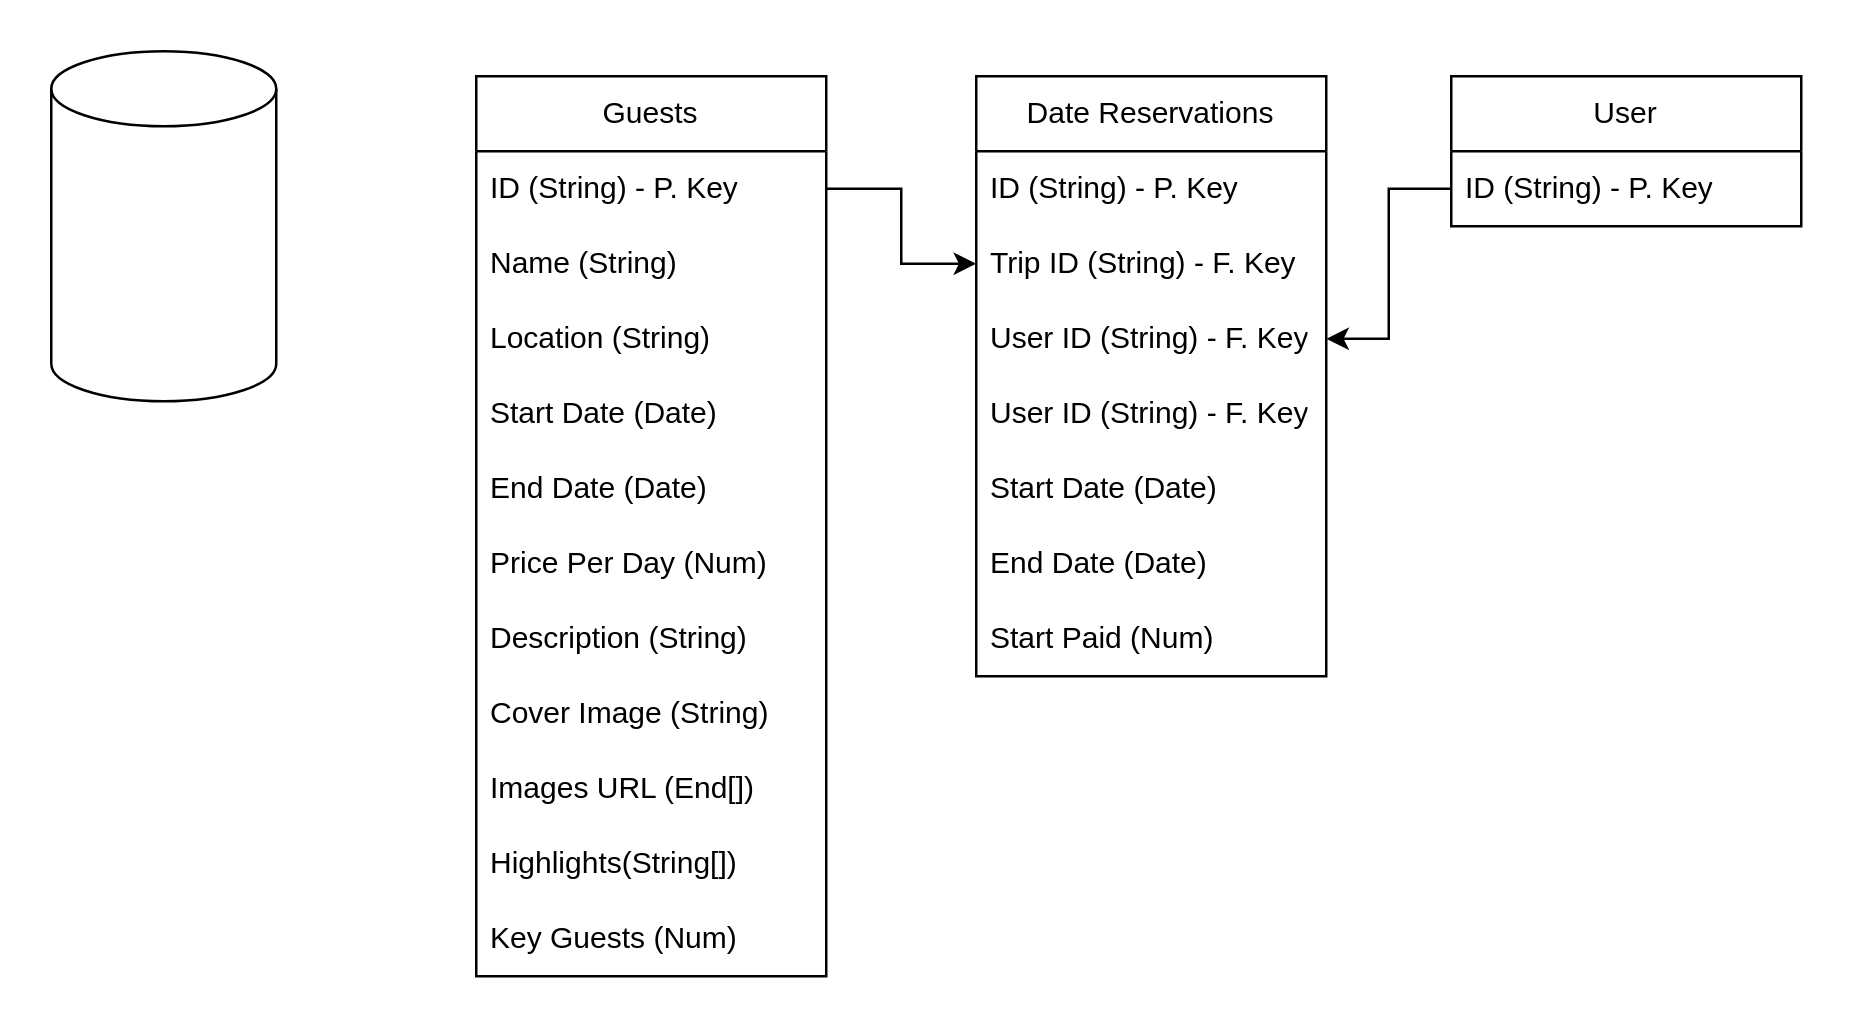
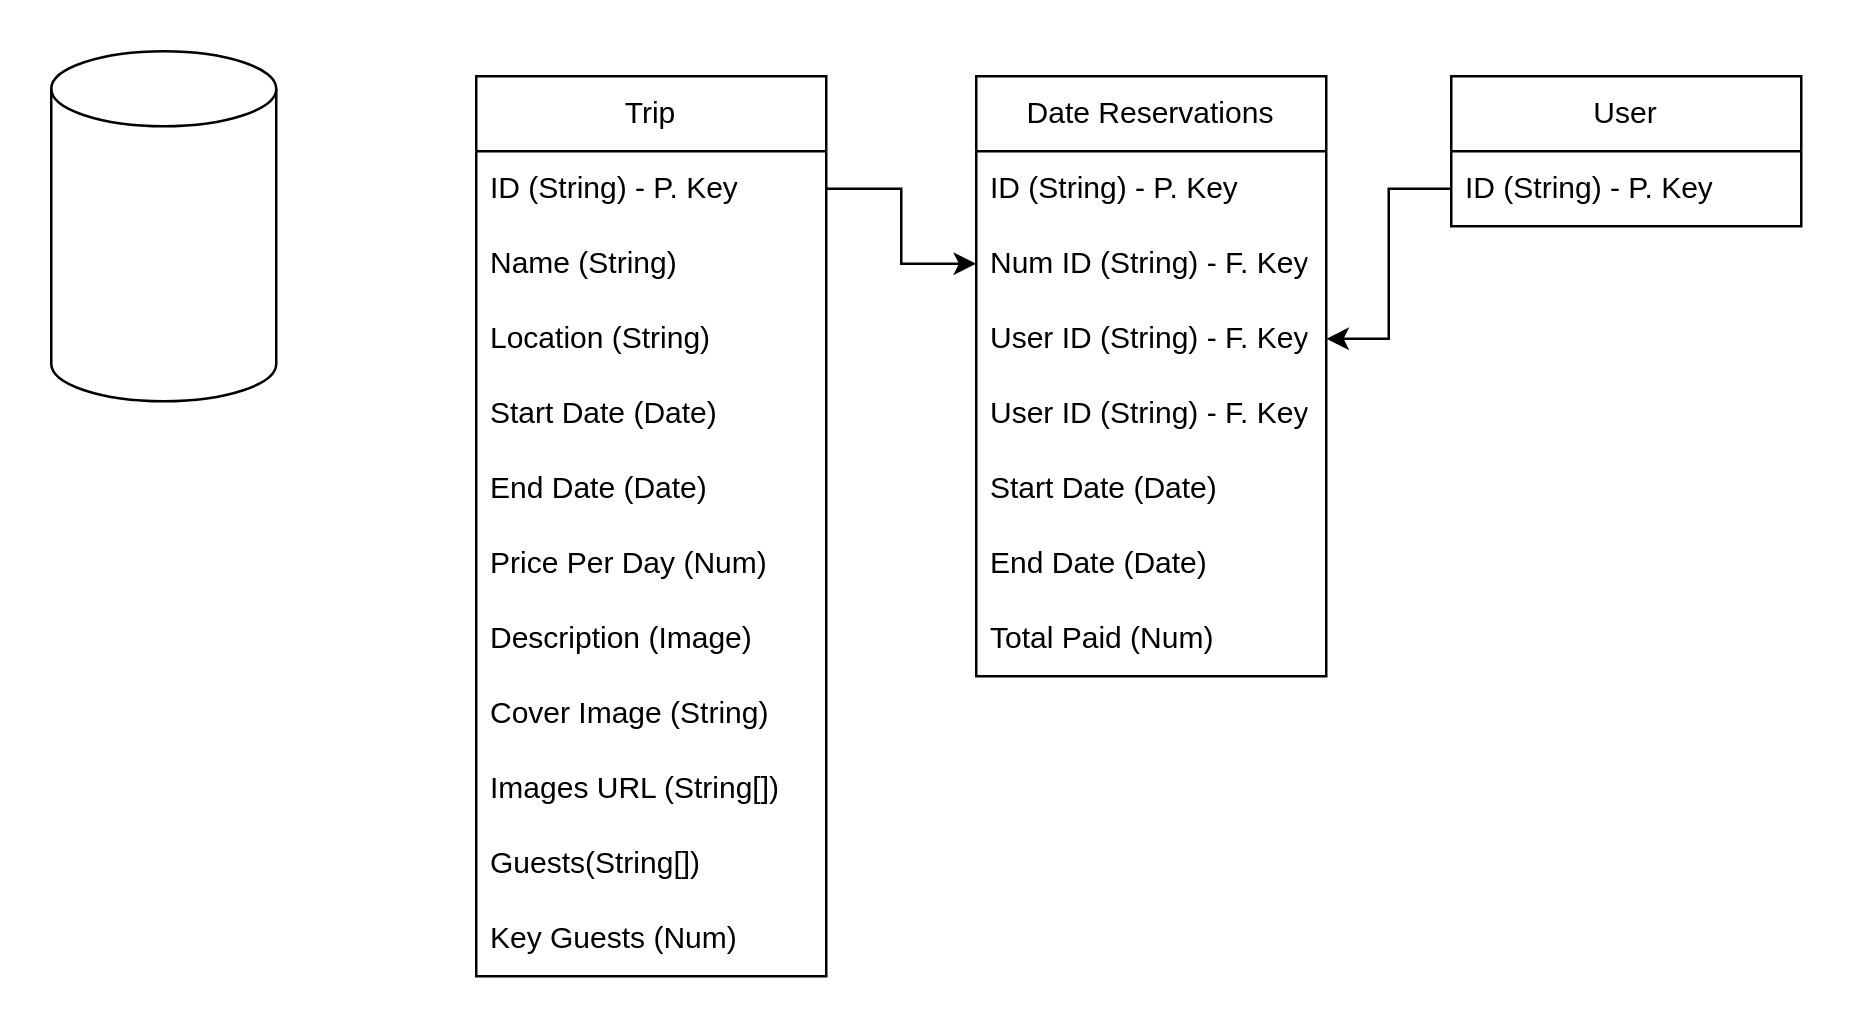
  <mxCell id="0" />
  <mxCell id="1" parent="0" />
  <mxCell id="2" value="" style="shape=cylinder3;whiteSpace=wrap;html=1;boundedLbl=1;backgroundOutline=1;size=15;" vertex="1" parent="1"><mxGeometry x="20" y="20" width="90" height="140" as="geometry" /></mxCell>
- <mxCell id="3" value="Guests" style="swimlane;fontStyle=0;childLayout=stackLayout;horizontal=1;startSize=30;horizontalStack=0;resizeParent=1;resizeParentMax=0;resizeLast=0;collapsible=1;marginBottom=0;whiteSpace=wrap;html=1;" vertex="1" parent="1"><mxGeometry x="190" y="30" width="140" height="360" as="geometry"><mxRectangle x="290" y="140" width="60" height="30" as="alternateBounds" /></mxGeometry></mxCell>
+ <mxCell id="3" value="Trip" style="swimlane;fontStyle=0;childLayout=stackLayout;horizontal=1;startSize=30;horizontalStack=0;resizeParent=1;resizeParentMax=0;resizeLast=0;collapsible=1;marginBottom=0;whiteSpace=wrap;html=1;" vertex="1" parent="1"><mxGeometry x="190" y="30" width="140" height="360" as="geometry"><mxRectangle x="290" y="140" width="60" height="30" as="alternateBounds" /></mxGeometry></mxCell>
  <mxCell id="4" value="ID (String) - P. Key" style="text;strokeColor=none;fillColor=none;align=left;verticalAlign=middle;spacingLeft=4;spacingRight=4;overflow=hidden;points=[[0,0.5],[1,0.5]];portConstraint=eastwest;rotatable=0;whiteSpace=wrap;html=1;" vertex="1" parent="3"><mxGeometry y="30" width="140" height="30" as="geometry" /></mxCell>
  <mxCell id="5" value="Name (String)" style="text;strokeColor=none;fillColor=none;align=left;verticalAlign=middle;spacingLeft=4;spacingRight=4;overflow=hidden;points=[[0,0.5],[1,0.5]];portConstraint=eastwest;rotatable=0;whiteSpace=wrap;html=1;" vertex="1" parent="3"><mxGeometry y="60" width="140" height="30" as="geometry" /></mxCell>
  <mxCell id="6" value="Location (String)" style="text;strokeColor=none;fillColor=none;align=left;verticalAlign=middle;spacingLeft=4;spacingRight=4;overflow=hidden;points=[[0,0.5],[1,0.5]];portConstraint=eastwest;rotatable=0;whiteSpace=wrap;html=1;" vertex="1" parent="3"><mxGeometry y="90" width="140" height="30" as="geometry" /></mxCell>
  <mxCell id="7" value="Start Date (Date)" style="text;strokeColor=none;fillColor=none;align=left;verticalAlign=middle;spacingLeft=4;spacingRight=4;overflow=hidden;points=[[0,0.5],[1,0.5]];portConstraint=eastwest;rotatable=0;whiteSpace=wrap;html=1;" vertex="1" parent="3"><mxGeometry y="120" width="140" height="30" as="geometry" /></mxCell>
  <mxCell id="8" value="End Date (Date)" style="text;strokeColor=none;fillColor=none;align=left;verticalAlign=middle;spacingLeft=4;spacingRight=4;overflow=hidden;points=[[0,0.5],[1,0.5]];portConstraint=eastwest;rotatable=0;whiteSpace=wrap;html=1;" vertex="1" parent="3"><mxGeometry y="150" width="140" height="30" as="geometry" /></mxCell>
  <mxCell id="9" value="Price Per Day (Num)" style="text;strokeColor=none;fillColor=none;align=left;verticalAlign=middle;spacingLeft=4;spacingRight=4;overflow=hidden;points=[[0,0.5],[1,0.5]];portConstraint=eastwest;rotatable=0;whiteSpace=wrap;html=1;" vertex="1" parent="3"><mxGeometry y="180" width="140" height="30" as="geometry" /></mxCell>
- <mxCell id="10" value="Description (String)" style="text;strokeColor=none;fillColor=none;align=left;verticalAlign=middle;spacingLeft=4;spacingRight=4;overflow=hidden;points=[[0,0.5],[1,0.5]];portConstraint=eastwest;rotatable=0;whiteSpace=wrap;html=1;" vertex="1" parent="3"><mxGeometry y="210" width="140" height="30" as="geometry" /></mxCell>
+ <mxCell id="10" value="Description (Image)" style="text;strokeColor=none;fillColor=none;align=left;verticalAlign=middle;spacingLeft=4;spacingRight=4;overflow=hidden;points=[[0,0.5],[1,0.5]];portConstraint=eastwest;rotatable=0;whiteSpace=wrap;html=1;" vertex="1" parent="3"><mxGeometry y="210" width="140" height="30" as="geometry" /></mxCell>
  <mxCell id="11" value="Cover Image (String)" style="text;strokeColor=none;fillColor=none;align=left;verticalAlign=middle;spacingLeft=4;spacingRight=4;overflow=hidden;points=[[0,0.5],[1,0.5]];portConstraint=eastwest;rotatable=0;whiteSpace=wrap;html=1;" vertex="1" parent="3"><mxGeometry y="240" width="140" height="30" as="geometry" /></mxCell>
- <mxCell id="12" value="Images URL (End[])" style="text;strokeColor=none;fillColor=none;align=left;verticalAlign=middle;spacingLeft=4;spacingRight=4;overflow=hidden;points=[[0,0.5],[1,0.5]];portConstraint=eastwest;rotatable=0;whiteSpace=wrap;html=1;" vertex="1" parent="3"><mxGeometry y="270" width="140" height="30" as="geometry" /></mxCell>
- <mxCell id="13" value="Highlights(String[])" style="text;strokeColor=none;fillColor=none;align=left;verticalAlign=middle;spacingLeft=4;spacingRight=4;overflow=hidden;points=[[0,0.5],[1,0.5]];portConstraint=eastwest;rotatable=0;whiteSpace=wrap;html=1;" vertex="1" parent="3"><mxGeometry y="300" width="140" height="30" as="geometry" /></mxCell>
+ <mxCell id="12" value="Images URL (String[])" style="text;strokeColor=none;fillColor=none;align=left;verticalAlign=middle;spacingLeft=4;spacingRight=4;overflow=hidden;points=[[0,0.5],[1,0.5]];portConstraint=eastwest;rotatable=0;whiteSpace=wrap;html=1;" vertex="1" parent="3"><mxGeometry y="270" width="140" height="30" as="geometry" /></mxCell>
+ <mxCell id="13" value="Guests(String[])" style="text;strokeColor=none;fillColor=none;align=left;verticalAlign=middle;spacingLeft=4;spacingRight=4;overflow=hidden;points=[[0,0.5],[1,0.5]];portConstraint=eastwest;rotatable=0;whiteSpace=wrap;html=1;" vertex="1" parent="3"><mxGeometry y="300" width="140" height="30" as="geometry" /></mxCell>
  <mxCell id="14" value="Key Guests (Num)" style="text;strokeColor=none;fillColor=none;align=left;verticalAlign=middle;spacingLeft=4;spacingRight=4;overflow=hidden;points=[[0,0.5],[1,0.5]];portConstraint=eastwest;rotatable=0;whiteSpace=wrap;html=1;" vertex="1" parent="3"><mxGeometry y="330" width="140" height="30" as="geometry" /></mxCell>
  <mxCell id="15" value="Date Reservations" style="swimlane;fontStyle=0;childLayout=stackLayout;horizontal=1;startSize=30;horizontalStack=0;resizeParent=1;resizeParentMax=0;resizeLast=0;collapsible=1;marginBottom=0;whiteSpace=wrap;html=1;" vertex="1" parent="1"><mxGeometry x="390" y="30" width="140" height="240" as="geometry" /></mxCell>
  <mxCell id="16" value="ID (String) - P. Key" style="text;strokeColor=none;fillColor=none;align=left;verticalAlign=middle;spacingLeft=4;spacingRight=4;overflow=hidden;points=[[0,0.5],[1,0.5]];portConstraint=eastwest;rotatable=0;whiteSpace=wrap;html=1;" vertex="1" parent="15"><mxGeometry y="30" width="140" height="30" as="geometry" /></mxCell>
- <mxCell id="17" value="Trip ID (String) - F. Key" style="text;strokeColor=none;fillColor=none;align=left;verticalAlign=middle;spacingLeft=4;spacingRight=4;overflow=hidden;points=[[0,0.5],[1,0.5]];portConstraint=eastwest;rotatable=0;whiteSpace=wrap;html=1;" vertex="1" parent="15"><mxGeometry y="60" width="140" height="30" as="geometry" /></mxCell>
+ <mxCell id="17" value="Num ID (String) - F. Key" style="text;strokeColor=none;fillColor=none;align=left;verticalAlign=middle;spacingLeft=4;spacingRight=4;overflow=hidden;points=[[0,0.5],[1,0.5]];portConstraint=eastwest;rotatable=0;whiteSpace=wrap;html=1;" vertex="1" parent="15"><mxGeometry y="60" width="140" height="30" as="geometry" /></mxCell>
  <mxCell id="18" value="User ID (String) - F. Key" style="text;strokeColor=none;fillColor=none;align=left;verticalAlign=middle;spacingLeft=4;spacingRight=4;overflow=hidden;points=[[0,0.5],[1,0.5]];portConstraint=eastwest;rotatable=0;whiteSpace=wrap;html=1;" vertex="1" parent="15"><mxGeometry y="90" width="140" height="30" as="geometry" /></mxCell>
  <mxCell id="19" value="User ID (String) - F. Key" style="text;strokeColor=none;fillColor=none;align=left;verticalAlign=middle;spacingLeft=4;spacingRight=4;overflow=hidden;points=[[0,0.5],[1,0.5]];portConstraint=eastwest;rotatable=0;whiteSpace=wrap;html=1;" vertex="1" parent="15"><mxGeometry y="120" width="140" height="30" as="geometry" /></mxCell>
  <mxCell id="20" value="Start Date (Date)" style="text;strokeColor=none;fillColor=none;align=left;verticalAlign=middle;spacingLeft=4;spacingRight=4;overflow=hidden;points=[[0,0.5],[1,0.5]];portConstraint=eastwest;rotatable=0;whiteSpace=wrap;html=1;" vertex="1" parent="15"><mxGeometry y="150" width="140" height="30" as="geometry" /></mxCell>
  <mxCell id="21" value="End Date (Date)" style="text;strokeColor=none;fillColor=none;align=left;verticalAlign=middle;spacingLeft=4;spacingRight=4;overflow=hidden;points=[[0,0.5],[1,0.5]];portConstraint=eastwest;rotatable=0;whiteSpace=wrap;html=1;" vertex="1" parent="15"><mxGeometry y="180" width="140" height="30" as="geometry" /></mxCell>
- <mxCell id="22" value="Start Paid (Num)" style="text;strokeColor=none;fillColor=none;align=left;verticalAlign=middle;spacingLeft=4;spacingRight=4;overflow=hidden;points=[[0,0.5],[1,0.5]];portConstraint=eastwest;rotatable=0;whiteSpace=wrap;html=1;" vertex="1" parent="15"><mxGeometry y="210" width="140" height="30" as="geometry" /></mxCell>
+ <mxCell id="22" value="Total Paid (Num)" style="text;strokeColor=none;fillColor=none;align=left;verticalAlign=middle;spacingLeft=4;spacingRight=4;overflow=hidden;points=[[0,0.5],[1,0.5]];portConstraint=eastwest;rotatable=0;whiteSpace=wrap;html=1;" vertex="1" parent="15"><mxGeometry y="210" width="140" height="30" as="geometry" /></mxCell>
  <mxCell id="23" value="User" style="swimlane;fontStyle=0;childLayout=stackLayout;horizontal=1;startSize=30;horizontalStack=0;resizeParent=1;resizeParentMax=0;resizeLast=0;collapsible=1;marginBottom=0;whiteSpace=wrap;html=1;" vertex="1" parent="1"><mxGeometry x="580" y="30" width="140" height="60" as="geometry" /></mxCell>
  <mxCell id="24" value="ID (String) - P. Key" style="text;strokeColor=none;fillColor=none;align=left;verticalAlign=middle;spacingLeft=4;spacingRight=4;overflow=hidden;points=[[0,0.5],[1,0.5]];portConstraint=eastwest;rotatable=0;whiteSpace=wrap;html=1;" vertex="1" parent="23"><mxGeometry y="30" width="140" height="30" as="geometry" /></mxCell>
  <mxCell id="25" style="edgeStyle=orthogonalEdgeStyle;rounded=0;orthogonalLoop=1;jettySize=auto;html=1;entryX=0;entryY=0.5;entryDx=0;entryDy=0;" edge="1" parent="1" source="4" target="17"><mxGeometry relative="1" as="geometry" /></mxCell>
  <mxCell id="26" value="" style="edgeStyle=orthogonalEdgeStyle;rounded=0;orthogonalLoop=1;jettySize=auto;html=1;entryX=1;entryY=0.5;entryDx=0;entryDy=0;" edge="1" parent="1" source="24" target="18"><mxGeometry relative="1" as="geometry" /></mxCell>
